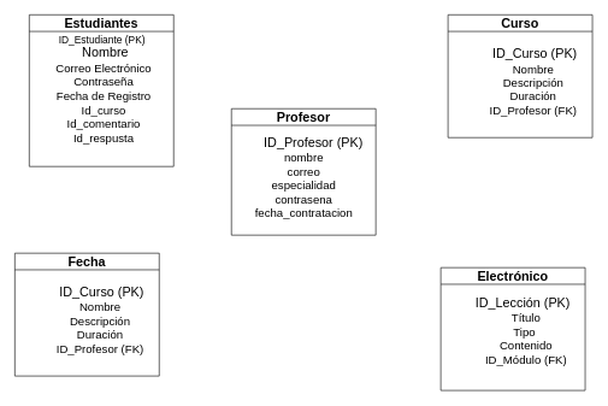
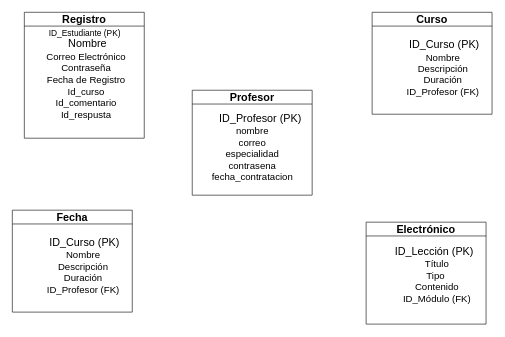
  <mxCell id="0" />
  <mxCell id="1" parent="0" />
- <mxCell id="2" value="&lt;h2&gt;&lt;font style=&quot;font-size: 18px;&quot;&gt;Estudiantes&lt;/font&gt;&lt;/h2&gt;" style="swimlane;whiteSpace=wrap;html=1;" vertex="1" parent="1"><mxGeometry x="40" y="20" width="200" height="210" as="geometry" /></mxCell>
+ <mxCell id="2" value="&lt;h2&gt;&lt;font style=&quot;font-size: 18px;&quot;&gt;Registro&lt;/font&gt;&lt;/h2&gt;" style="swimlane;whiteSpace=wrap;html=1;" vertex="1" parent="1"><mxGeometry x="40" y="20" width="200" height="210" as="geometry" /></mxCell>
  <mxCell id="3" value="&lt;div&gt;&lt;font style=&quot;font-size: 14px;&quot;&gt;&lt;span style=&quot;white-space-collapse: preserve;&quot;&gt;&#09;&lt;/span&gt;ID_Estudiante (PK)&lt;/font&gt;&lt;/div&gt;&lt;div&gt;&lt;font style=&quot;font-size: 18px;&quot;&gt;&lt;span style=&quot;white-space-collapse: preserve;&quot;&gt;&#09;&lt;/span&gt;Nombre&lt;/font&gt;&lt;/div&gt;&lt;div&gt;&lt;font size=&quot;3&quot;&gt;&lt;span style=&quot;white-space-collapse: preserve;&quot;&gt;&#09;&lt;/span&gt;Correo Electrónico&lt;/font&gt;&lt;/div&gt;&lt;div&gt;&lt;font size=&quot;3&quot;&gt;&lt;span style=&quot;white-space-collapse: preserve;&quot;&gt;&#09;&lt;/span&gt;Contraseña&lt;/font&gt;&lt;/div&gt;&lt;div&gt;&lt;font size=&quot;3&quot;&gt;&lt;span style=&quot;white-space-collapse: preserve;&quot;&gt;&#09;&lt;/span&gt;Fecha de Registro&lt;/font&gt;&lt;/div&gt;&lt;div&gt;&lt;font size=&quot;3&quot;&gt;&lt;span style=&quot;white-space-collapse: preserve;&quot;&gt;&#09;&lt;/span&gt;Id_curso&lt;/font&gt;&lt;/div&gt;&lt;div&gt;&lt;font size=&quot;3&quot;&gt;&lt;span style=&quot;white-space-collapse: preserve;&quot;&gt;&#09;&lt;/span&gt;Id_comentario&lt;/font&gt;&lt;/div&gt;&lt;div&gt;&lt;font size=&quot;3&quot;&gt;&lt;span style=&quot;white-space-collapse: preserve;&quot;&gt;&#09;&lt;/span&gt;Id_respusta&lt;/font&gt;&lt;/div&gt;&lt;div&gt;&lt;br&gt;&lt;/div&gt;" style="text;html=1;align=center;verticalAlign=middle;resizable=0;points=[];autosize=1;strokeColor=none;fillColor=none;" vertex="1" parent="2"><mxGeometry x="-10" y="20" width="190" height="180" as="geometry" /></mxCell>
  <mxCell id="4" value="&lt;h2&gt;Curso&lt;/h2&gt;" style="swimlane;whiteSpace=wrap;html=1;" vertex="1" parent="1"><mxGeometry x="620" y="20" width="200" height="170" as="geometry" /></mxCell>
  <mxCell id="5" value="&lt;div&gt;&lt;font style=&quot;font-size: 18px;&quot;&gt;&lt;span style=&quot;white-space-collapse: preserve;&quot;&gt;&#09;&lt;/span&gt;ID_Curso (PK)&lt;/font&gt;&lt;/div&gt;&lt;div&gt;&lt;font size=&quot;3&quot;&gt;&lt;span style=&quot;white-space-collapse: preserve;&quot;&gt;&#09;&lt;/span&gt;Nombre&lt;/font&gt;&lt;/div&gt;&lt;div&gt;&lt;font size=&quot;3&quot;&gt;&lt;span style=&quot;white-space-collapse: preserve;&quot;&gt;&#09;&lt;/span&gt;Descripción&lt;/font&gt;&lt;/div&gt;&lt;div&gt;&lt;font size=&quot;3&quot;&gt;&lt;span style=&quot;white-space-collapse: preserve;&quot;&gt;&#09;&lt;/span&gt;Duración&lt;/font&gt;&lt;/div&gt;&lt;div&gt;&lt;font size=&quot;3&quot;&gt;&lt;span style=&quot;white-space-collapse: preserve;&quot;&gt;&#09;&lt;/span&gt;ID_Profesor (FK)&lt;/font&gt;&lt;/div&gt;&lt;div&gt;&lt;br&gt;&lt;/div&gt;" style="text;html=1;align=center;verticalAlign=middle;resizable=0;points=[];autosize=1;strokeColor=none;fillColor=none;" vertex="1" parent="4"><mxGeometry x="10" y="35" width="180" height="130" as="geometry" /></mxCell>
  <mxCell id="6" value="&lt;h2&gt;Fecha&lt;/h2&gt;" style="swimlane;whiteSpace=wrap;html=1;" vertex="1" parent="1"><mxGeometry x="20" y="350" width="200" height="170" as="geometry" /></mxCell>
  <mxCell id="7" value="&lt;div&gt;&lt;font style=&quot;font-size: 18px;&quot;&gt;&lt;span style=&quot;white-space-collapse: preserve;&quot;&gt;&#09;&lt;/span&gt;ID_Curso (PK)&lt;/font&gt;&lt;/div&gt;&lt;div&gt;&lt;font size=&quot;3&quot;&gt;&lt;span style=&quot;white-space-collapse: preserve;&quot;&gt;&#09;&lt;/span&gt;Nombre&lt;/font&gt;&lt;/div&gt;&lt;div&gt;&lt;font size=&quot;3&quot;&gt;&lt;span style=&quot;white-space-collapse: preserve;&quot;&gt;&#09;&lt;/span&gt;Descripción&lt;/font&gt;&lt;/div&gt;&lt;div&gt;&lt;font size=&quot;3&quot;&gt;&lt;span style=&quot;white-space-collapse: preserve;&quot;&gt;&#09;&lt;/span&gt;Duración&lt;/font&gt;&lt;/div&gt;&lt;div&gt;&lt;font size=&quot;3&quot;&gt;&lt;span style=&quot;white-space-collapse: preserve;&quot;&gt;&#09;&lt;/span&gt;ID_Profesor (FK)&lt;/font&gt;&lt;/div&gt;&lt;div&gt;&lt;br&gt;&lt;/div&gt;" style="text;html=1;align=center;verticalAlign=middle;resizable=0;points=[];autosize=1;strokeColor=none;fillColor=none;" vertex="1" parent="6"><mxGeometry x="10" y="35" width="180" height="130" as="geometry" /></mxCell>
  <mxCell id="8" value="&lt;h2&gt;Electrónico&lt;/h2&gt;" style="swimlane;whiteSpace=wrap;html=1;" vertex="1" parent="1"><mxGeometry x="610" y="370" width="200" height="170" as="geometry" /></mxCell>
  <mxCell id="9" value="&lt;div&gt;&lt;span style=&quot;color: rgba(0, 0, 0, 0); font-family: monospace; font-size: 0px; text-align: start;&quot;&gt;%3CmxGraphModel%3E%3Croot%3E%3CmxCell%20id%3D%220%22%2F%3E%3CmxCell%20id%3D%221%22%20parent%3D%220%22%2F%3E%3CmxCell%20id%3D%222%22%20value%3D%22%26lt%3Bh2%26gt%3BModulo%26lt%3B%2Fh2%26gt%3B%22%20style%3D%22swimlane%3BwhiteSpace%3Dwrap%3Bhtml%3D1%3B%22%20vertex%3D%221%22%20parent%3D%221%22%3E%3CmxGeometry%20x%3D%22420%22%20y%3D%22130%22%20width%3D%22200%22%20height%3D%22170%22%20as%3D%22geometry%22%2F%3E%3C%2FmxCell%3E%3CmxCell%20id%3D%223%22%20value%3D%22%26lt%3Bdiv%26gt%3B%26lt%3Bfont%20style%3D%26quot%3Bfont-size%3A%2018px%3B%26quot%3B%26gt%3B%26lt%3Bspan%20style%3D%26quot%3Bwhite-space-collapse%3A%20preserve%3B%26quot%3B%26gt%3B%26%239%3B%26lt%3B%2Fspan%26gt%3BID_Curso%20(PK)%26lt%3B%2Ffont%26gt%3B%26lt%3B%2Fdiv%26gt%3B%26lt%3Bdiv%26gt%3B%26lt%3Bfont%20size%3D%26quot%3B3%26quot%3B%26gt%3B%26lt%3Bspan%20style%3D%26quot%3Bwhite-space-collapse%3A%20preserve%3B%26quot%3B%26gt%3B%26%239%3B%26lt%3B%2Fspan%26gt%3BNombre%26lt%3B%2Ffont%26gt%3B%26lt%3B%2Fdiv%26gt%3B%26lt%3Bdiv%26gt%3B%26lt%3Bfont%20size%3D%26quot%3B3%26quot%3B%26gt%3B%26lt%3Bspan%20style%3D%26quot%3Bwhite-space-collapse%3A%20preserve%3B%26quot%3B%26gt%3B%26%239%3B%26lt%3B%2Fspan%26gt%3BDescripci%C3%B3n%26lt%3B%2Ffont%26gt%3B%26lt%3B%2Fdiv%26gt%3B%26lt%3Bdiv%26gt%3B%26lt%3Bfont%20size%3D%26quot%3B3%26quot%3B%26gt%3B%26lt%3Bspan%20style%3D%26quot%3Bwhite-space-collapse%3A%20preserve%3B%26quot%3B%26gt%3B%26%239%3B%26lt%3B%2Fspan%26gt%3BDuraci%C3%B3n%26lt%3B%2Ffont%26gt%3B%26lt%3B%2Fdiv%26gt%3B%26lt%3Bdiv%26gt%3B%26lt%3Bfont%20size%3D%26quot%3B3%26quot%3B%26gt%3B%26lt%3Bspan%20style%3D%26quot%3Bwhite-space-collapse%3A%20preserve%3B%26quot%3B%26gt%3B%26%239%3B%26lt%3B%2Fspan%26gt%3BID_Profesor%20(FK)%26lt%3B%2Ffont%26gt%3B%26lt%3B%2Fdiv%26gt%3B%26lt%3Bdiv%26gt%3B%26lt%3Bbr%26gt%3B%26lt%3B%2Fdiv%26gt%3B%22%20style%3D%22text%3Bhtml%3D1%3Balign%3Dcenter%3BverticalAlign%3Dmiddle%3Bresizable%3D0%3Bpoints%3D%5B%5D%3Bautosize%3D1%3BstrokeColor%3Dnone%3BfillColor%3Dnone%3B%22%20vertex%3D%221%22%20parent%3D%222%22%3E%3CmxGeometry%20x%3D%2210%22%20y%3D%2235%22%20width%3D%22180%22%20height%3D%22130%22%20as%3D%22geometry%22%2F%3E%3C%2FmxCell%3E%3C%2Froot%3E%3C%2FmxGraphModel%3E&lt;/span&gt;&lt;span style=&quot;color: rgba(0, 0, 0, 0); font-family: monospace; font-size: 0px; text-align: start; background-color: initial;&quot;&gt;%3CmxGraphModel%3E%3Croot%3E%3CmxCell%20id%3D%220%22%2F%3E%3CmxCell%20id%3D%221%22%20parent%3D%220%22%2F%3E%3CmxCell%20id%3D%222%22%20value%3D%22%26lt%3Bh2%26gt%3BModulo%26lt%3B%2Fh2%26gt%3B%22%20style%3D%22swimlane%3BwhiteSpace%3Dwrap%3Bhtml%3D1%3B%22%20vertex%3D%221%22%20parent%3D%221%22%3E%3CmxGeometry%20x%3D%22420%22%20y%3D%22130%22%20width%3D%22200%22%20height%3D%22170%22%20as%3D%22geometry%22%2F%3E%3C%2FmxCell%3E%3CmxCell%20id%3D%223%22%20value%3D%22%26lt%3Bdiv%26gt%3B%26lt%3Bfont%20style%3D%26quot%3Bfont-size%3A%2018px%3B%26quot%3B%26gt%3B%26lt%3Bspan%20style%3D%26quot%3Bwhite-space-collapse%3A%20preserve%3B%26quot%3B%26gt%3B%26%239%3B%26lt%3B%2Fspan%26gt%3BID_Curso%20(PK)%26lt%3B%2Ffont%26gt%3B%26lt%3B%2Fdiv%26gt%3B%26lt%3Bdiv%26gt%3B%26lt%3Bfont%20size%3D%26quot%3B3%26quot%3B%26gt%3B%26lt%3Bspan%20style%3D%26quot%3Bwhite-space-collapse%3A%20preserve%3B%26quot%3B%26gt%3B%26%239%3B%26lt%3B%2Fspan%26gt%3BNombre%26lt%3B%2Ffont%26gt%3B%26lt%3B%2Fdiv%26gt%3B%26lt%3Bdiv%26gt%3B%26lt%3Bfont%20size%3D%26quot%3B3%26quot%3B%26gt%3B%26lt%3Bspan%20style%3D%26quot%3Bwhite-space-collapse%3A%20preserve%3B%26quot%3B%26gt%3B%26%239%3B%26lt%3B%2Fspan%26gt%3BDescripci%C3%B3n%26lt%3B%2Ffont%26gt%3B%26lt%3B%2Fdiv%26gt%3B%26lt%3Bdiv%26gt%3B%26lt%3Bfont%20size%3D%26quot%3B3%26quot%3B%26gt%3B%26lt%3Bspan%20style%3D%26quot%3Bwhite-space-collapse%3A%20preserve%3B%26quot%3B%26gt%3B%26%239%3B%26lt%3B%2Fspan%26gt%3BDuraci%C3%B3n%26lt%3B%2Ffont%26gt%3B%26lt%3B%2Fdiv%26gt%3B%26lt%3Bdiv%26gt%3B%26lt%3Bfont%20size%3D%26quot%3B3%26quot%3B%26gt%3B%26lt%3Bspan%20style%3D%26quot%3Bwhite-space-collapse%3A%20preserve%3B%26quot%3B%26gt%3B%26%239%3B%26lt%3B%2Fspan%26gt%3BID_Profesor%20(FK)%26lt%3B%2Ffont%26gt%3B%26lt%3B%2Fdiv%26gt%3B%26lt%3Bdiv%26gt%3B%26lt%3Bbr%26gt%3B%26lt%3B%2Fdiv%26gt%3B%22%20style%3D%22text%3Bhtml%3D1%3Balign%3Dcenter%3BverticalAlign%3Dmiddle%3Bresizable%3D0%3Bpoints%3D%5B%5D%3Bautosize%3D1%3BstrokeColor%3Dnone%3BfillColor%3Dnone%3B%22%20vertex%3D%221%22%20parent%3D%222%22%3E%3CmxGeometry%20x%3D%2210%22%20y%3D%2235%22%20width%3D%22180%22%20height%3D%22130%22%20as%3D%22geometry%22%2F%3E%3C%2FmxCell%3E%3C%2Froot%3E%3C%2FmxGraphModel%3E&lt;/span&gt;&lt;br&gt;&lt;/div&gt;" style="text;html=1;align=center;verticalAlign=middle;resizable=0;points=[];autosize=1;strokeColor=none;fillColor=none;" vertex="1" parent="8"><mxGeometry x="90" y="85" width="20" height="30" as="geometry" /></mxCell>
  <mxCell id="10" value="&lt;div&gt;&lt;span style=&quot;white-space-collapse: preserve;&quot;&gt;&#09;&lt;/span&gt;&lt;font style=&quot;font-size: 18px;&quot;&gt;ID_Lección (PK)&lt;/font&gt;&lt;/div&gt;&lt;div&gt;&lt;font size=&quot;3&quot;&gt;&lt;span style=&quot;white-space-collapse: preserve;&quot;&gt;&#09;&lt;/span&gt;Título&lt;/font&gt;&lt;/div&gt;&lt;div&gt;&lt;font size=&quot;3&quot;&gt;&lt;span style=&quot;white-space-collapse: preserve;&quot;&gt;&#09;&lt;/span&gt;Tipo&amp;nbsp;&lt;/font&gt;&lt;/div&gt;&lt;div&gt;&lt;font size=&quot;3&quot;&gt;&lt;span style=&quot;white-space-collapse: preserve;&quot;&gt;&#09;&lt;/span&gt;Contenido&lt;/font&gt;&lt;/div&gt;&lt;div&gt;&lt;font size=&quot;3&quot;&gt;&lt;span style=&quot;white-space-collapse: preserve;&quot;&gt;&#09;&lt;/span&gt;ID_Módulo (FK)&lt;/font&gt;&lt;/div&gt;&lt;div&gt;&lt;br&gt;&lt;/div&gt;" style="text;html=1;align=center;verticalAlign=middle;resizable=0;points=[];autosize=1;strokeColor=none;fillColor=none;" vertex="1" parent="8"><mxGeometry x="10" y="30" width="180" height="130" as="geometry" /></mxCell>
  <mxCell id="11" value="&lt;h2&gt;Profesor&lt;/h2&gt;" style="swimlane;whiteSpace=wrap;html=1;" vertex="1" parent="1"><mxGeometry x="320" y="150" width="200" height="175" as="geometry" /></mxCell>
  <mxCell id="12" value="&lt;div&gt;&lt;span style=&quot;color: rgba(0, 0, 0, 0); font-family: monospace; font-size: 0px; text-align: start;&quot;&gt;%3CmxGraphModel%3E%3Croot%3E%3CmxCell%20id%3D%220%22%2F%3E%3CmxCell%20id%3D%221%22%20parent%3D%220%22%2F%3E%3CmxCell%20id%3D%222%22%20value%3D%22%26lt%3Bh2%26gt%3BModulo%26lt%3B%2Fh2%26gt%3B%22%20style%3D%22swimlane%3BwhiteSpace%3Dwrap%3Bhtml%3D1%3B%22%20vertex%3D%221%22%20parent%3D%221%22%3E%3CmxGeometry%20x%3D%22420%22%20y%3D%22130%22%20width%3D%22200%22%20height%3D%22170%22%20as%3D%22geometry%22%2F%3E%3C%2FmxCell%3E%3CmxCell%20id%3D%223%22%20value%3D%22%26lt%3Bdiv%26gt%3B%26lt%3Bfont%20style%3D%26quot%3Bfont-size%3A%2018px%3B%26quot%3B%26gt%3B%26lt%3Bspan%20style%3D%26quot%3Bwhite-space-collapse%3A%20preserve%3B%26quot%3B%26gt%3B%26%239%3B%26lt%3B%2Fspan%26gt%3BID_Curso%20(PK)%26lt%3B%2Ffont%26gt%3B%26lt%3B%2Fdiv%26gt%3B%26lt%3Bdiv%26gt%3B%26lt%3Bfont%20size%3D%26quot%3B3%26quot%3B%26gt%3B%26lt%3Bspan%20style%3D%26quot%3Bwhite-space-collapse%3A%20preserve%3B%26quot%3B%26gt%3B%26%239%3B%26lt%3B%2Fspan%26gt%3BNombre%26lt%3B%2Ffont%26gt%3B%26lt%3B%2Fdiv%26gt%3B%26lt%3Bdiv%26gt%3B%26lt%3Bfont%20size%3D%26quot%3B3%26quot%3B%26gt%3B%26lt%3Bspan%20style%3D%26quot%3Bwhite-space-collapse%3A%20preserve%3B%26quot%3B%26gt%3B%26%239%3B%26lt%3B%2Fspan%26gt%3BDescripci%C3%B3n%26lt%3B%2Ffont%26gt%3B%26lt%3B%2Fdiv%26gt%3B%26lt%3Bdiv%26gt%3B%26lt%3Bfont%20size%3D%26quot%3B3%26quot%3B%26gt%3B%26lt%3Bspan%20style%3D%26quot%3Bwhite-space-collapse%3A%20preserve%3B%26quot%3B%26gt%3B%26%239%3B%26lt%3B%2Fspan%26gt%3BDuraci%C3%B3n%26lt%3B%2Ffont%26gt%3B%26lt%3B%2Fdiv%26gt%3B%26lt%3Bdiv%26gt%3B%26lt%3Bfont%20size%3D%26quot%3B3%26quot%3B%26gt%3B%26lt%3Bspan%20style%3D%26quot%3Bwhite-space-collapse%3A%20preserve%3B%26quot%3B%26gt%3B%26%239%3B%26lt%3B%2Fspan%26gt%3BID_Profesor%20(FK)%26lt%3B%2Ffont%26gt%3B%26lt%3B%2Fdiv%26gt%3B%26lt%3Bdiv%26gt%3B%26lt%3Bbr%26gt%3B%26lt%3B%2Fdiv%26gt%3B%22%20style%3D%22text%3Bhtml%3D1%3Balign%3Dcenter%3BverticalAlign%3Dmiddle%3Bresizable%3D0%3Bpoints%3D%5B%5D%3Bautosize%3D1%3BstrokeColor%3Dnone%3BfillColor%3Dnone%3B%22%20vertex%3D%221%22%20parent%3D%222%22%3E%3CmxGeometry%20x%3D%2210%22%20y%3D%2235%22%20width%3D%22180%22%20height%3D%22130%22%20as%3D%22geometry%22%2F%3E%3C%2FmxCell%3E%3C%2Froot%3E%3C%2FmxGraphModel%3E&lt;/span&gt;&lt;span style=&quot;color: rgba(0, 0, 0, 0); font-family: monospace; font-size: 0px; text-align: start; background-color: initial;&quot;&gt;%3CmxGraphModel%3E%3Croot%3E%3CmxCell%20id%3D%220%22%2F%3E%3CmxCell%20id%3D%221%22%20parent%3D%220%22%2F%3E%3CmxCell%20id%3D%222%22%20value%3D%22%26lt%3Bh2%26gt%3BModulo%26lt%3B%2Fh2%26gt%3B%22%20style%3D%22swimlane%3BwhiteSpace%3Dwrap%3Bhtml%3D1%3B%22%20vertex%3D%221%22%20parent%3D%221%22%3E%3CmxGeometry%20x%3D%22420%22%20y%3D%22130%22%20width%3D%22200%22%20height%3D%22170%22%20as%3D%22geometry%22%2F%3E%3C%2FmxCell%3E%3CmxCell%20id%3D%223%22%20value%3D%22%26lt%3Bdiv%26gt%3B%26lt%3Bfont%20style%3D%26quot%3Bfont-size%3A%2018px%3B%26quot%3B%26gt%3B%26lt%3Bspan%20style%3D%26quot%3Bwhite-space-collapse%3A%20preserve%3B%26quot%3B%26gt%3B%26%239%3B%26lt%3B%2Fspan%26gt%3BID_Curso%20(PK)%26lt%3B%2Ffont%26gt%3B%26lt%3B%2Fdiv%26gt%3B%26lt%3Bdiv%26gt%3B%26lt%3Bfont%20size%3D%26quot%3B3%26quot%3B%26gt%3B%26lt%3Bspan%20style%3D%26quot%3Bwhite-space-collapse%3A%20preserve%3B%26quot%3B%26gt%3B%26%239%3B%26lt%3B%2Fspan%26gt%3BNombre%26lt%3B%2Ffont%26gt%3B%26lt%3B%2Fdiv%26gt%3B%26lt%3Bdiv%26gt%3B%26lt%3Bfont%20size%3D%26quot%3B3%26quot%3B%26gt%3B%26lt%3Bspan%20style%3D%26quot%3Bwhite-space-collapse%3A%20preserve%3B%26quot%3B%26gt%3B%26%239%3B%26lt%3B%2Fspan%26gt%3BDescripci%C3%B3n%26lt%3B%2Ffont%26gt%3B%26lt%3B%2Fdiv%26gt%3B%26lt%3Bdiv%26gt%3B%26lt%3Bfont%20size%3D%26quot%3B3%26quot%3B%26gt%3B%26lt%3Bspan%20style%3D%26quot%3Bwhite-space-collapse%3A%20preserve%3B%26quot%3B%26gt%3B%26%239%3B%26lt%3B%2Fspan%26gt%3BDuraci%C3%B3n%26lt%3B%2Ffont%26gt%3B%26lt%3B%2Fdiv%26gt%3B%26lt%3Bdiv%26gt%3B%26lt%3Bfont%20size%3D%26quot%3B3%26quot%3B%26gt%3B%26lt%3Bspan%20style%3D%26quot%3Bwhite-space-collapse%3A%20preserve%3B%26quot%3B%26gt%3B%26%239%3B%26lt%3B%2Fspan%26gt%3BID_Profesor%20(FK)%26lt%3B%2Ffont%26gt%3B%26lt%3B%2Fdiv%26gt%3B%26lt%3Bdiv%26gt%3B%26lt%3Bbr%26gt%3B%26lt%3B%2Fdiv%26gt%3B%22%20style%3D%22text%3Bhtml%3D1%3Balign%3Dcenter%3BverticalAlign%3Dmiddle%3Bresizable%3D0%3Bpoints%3D%5B%5D%3Bautosize%3D1%3BstrokeColor%3Dnone%3BfillColor%3Dnone%3B%22%20vertex%3D%221%22%20parent%3D%222%22%3E%3CmxGeometry%20x%3D%2210%22%20y%3D%2235%22%20width%3D%22180%22%20height%3D%22130%22%20as%3D%22geometry%22%2F%3E%3C%2FmxCell%3E%3C%2Froot%3E%3C%2FmxGraphModel%3E&lt;/span&gt;&lt;br&gt;&lt;/div&gt;" style="text;html=1;align=center;verticalAlign=middle;resizable=0;points=[];autosize=1;strokeColor=none;fillColor=none;" vertex="1" parent="11"><mxGeometry x="90" y="85" width="20" height="30" as="geometry" /></mxCell>
  <mxCell id="13" value="&lt;div&gt;&lt;span style=&quot;white-space-collapse: preserve;&quot;&gt;&#09;&lt;/span&gt;&lt;font style=&quot;font-size: 18px;&quot;&gt;ID_Profesor (PK)&lt;/font&gt;&lt;/div&gt;&lt;div&gt;&lt;font size=&quot;3&quot;&gt;nombre&lt;/font&gt;&lt;/div&gt;&lt;div&gt;&lt;font size=&quot;3&quot;&gt;correo&lt;/font&gt;&lt;/div&gt;&lt;div&gt;&lt;font size=&quot;3&quot;&gt;especialidad&lt;/font&gt;&lt;/div&gt;&lt;div&gt;&lt;font size=&quot;3&quot;&gt;contrasena&lt;/font&gt;&lt;/div&gt;&lt;div&gt;&lt;font size=&quot;3&quot;&gt;fecha_contratacion&lt;/font&gt;&lt;/div&gt;&lt;div&gt;&lt;br&gt;&lt;/div&gt;&lt;div&gt;&lt;br&gt;&lt;/div&gt;" style="text;html=1;align=center;verticalAlign=middle;resizable=0;points=[];autosize=1;strokeColor=none;fillColor=none;" vertex="1" parent="11"><mxGeometry x="5" y="30" width="190" height="160" as="geometry" /></mxCell>
